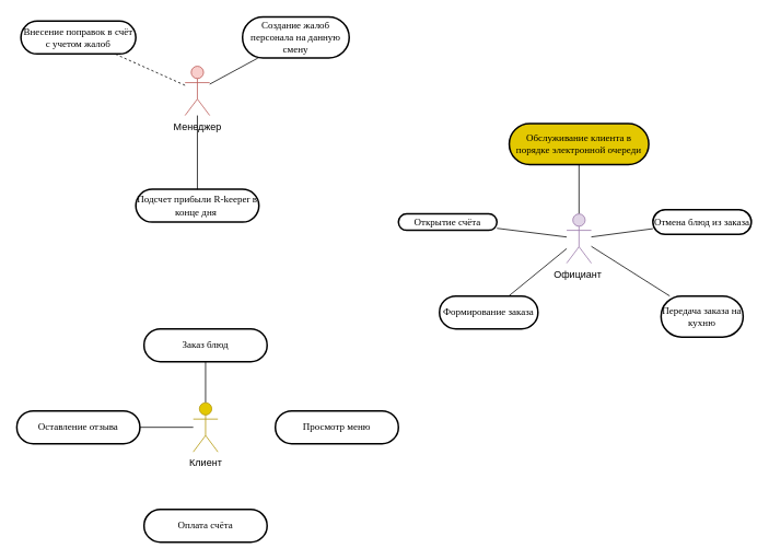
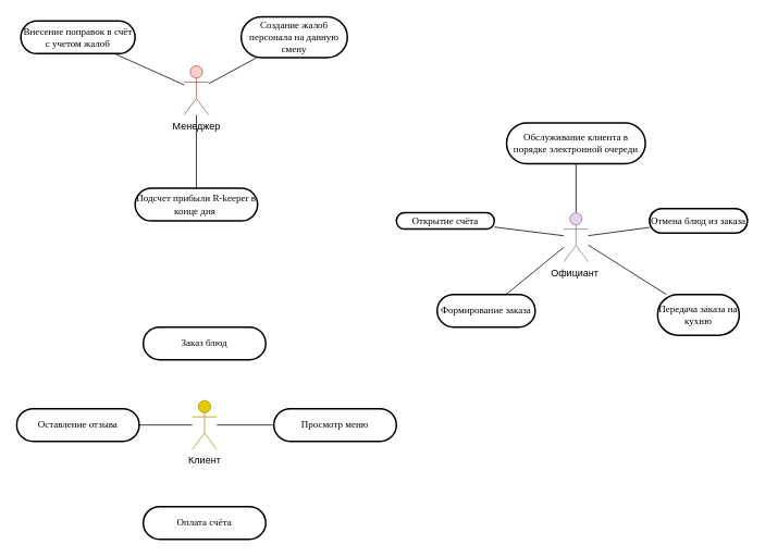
  <mxCell id="0" />
  <mxCell id="1" parent="0" />
  <mxCell id="2" value="Внесение поправок в счёт с учетом жалоб" style="whiteSpace=wrap;html=1;rounded=1;shadow=0;comic=0;labelBackgroundColor=none;strokeWidth=2;fontFamily=Verdana;fontSize=12;align=center;arcSize=50;" parent="1" vertex="1"><mxGeometry x="25" y="25" width="140" height="40" as="geometry" /></mxCell>
  <mxCell id="3" value="Создание жалоб персонала на данную смену" style="whiteSpace=wrap;html=1;rounded=1;shadow=0;comic=0;labelBackgroundColor=none;strokeWidth=2;fontFamily=Verdana;fontSize=12;align=center;arcSize=50;" parent="1" vertex="1"><mxGeometry x="295" y="20" width="130" height="50" as="geometry" /></mxCell>
  <mxCell id="4" value="Открытие счёта" style="whiteSpace=wrap;html=1;rounded=1;shadow=0;comic=0;labelBackgroundColor=none;strokeWidth=2;fontFamily=Verdana;fontSize=12;align=center;arcSize=50;" parent="1" vertex="1"><mxGeometry x="485" y="260" width="120" height="20" as="geometry" /></mxCell>
- <mxCell id="5" value="Обслуживание клиента в порядке электронной очереди" style="whiteSpace=wrap;html=1;rounded=1;shadow=0;comic=0;labelBackgroundColor=none;strokeWidth=2;fontFamily=Verdana;fontSize=12;align=center;arcSize=50;fillColor=#e3c800;" parent="1" vertex="1"><mxGeometry x="620" y="150" width="170" height="50" as="geometry" /></mxCell>
+ <mxCell id="5" value="Обслуживание клиента в порядке электронной очереди" style="whiteSpace=wrap;html=1;rounded=1;shadow=0;comic=0;labelBackgroundColor=none;strokeWidth=2;fontFamily=Verdana;fontSize=12;align=center;arcSize=50;" parent="1" vertex="1"><mxGeometry x="620" y="150" width="170" height="50" as="geometry" /></mxCell>
  <mxCell id="6" value="Отмена блюд из заказа" style="whiteSpace=wrap;html=1;rounded=1;shadow=0;comic=0;labelBackgroundColor=none;strokeWidth=2;fontFamily=Verdana;fontSize=12;align=center;arcSize=50;" parent="1" vertex="1"><mxGeometry x="795" y="255" width="120" height="30" as="geometry" /></mxCell>
  <mxCell id="7" value="Передача заказа на кухню" style="whiteSpace=wrap;html=1;rounded=1;shadow=0;comic=0;labelBackgroundColor=none;strokeWidth=2;fontFamily=Verdana;fontSize=12;align=center;arcSize=50;" parent="1" vertex="1"><mxGeometry x="805" y="360" width="100" height="50" as="geometry" /></mxCell>
  <mxCell id="8" value="Формирование заказа" style="whiteSpace=wrap;html=1;rounded=1;shadow=0;comic=0;labelBackgroundColor=none;strokeWidth=2;fontFamily=Verdana;fontSize=12;align=center;arcSize=50;" parent="1" vertex="1"><mxGeometry x="535" y="360" width="120" height="40" as="geometry" /></mxCell>
  <mxCell id="9" value="Подсчет прибыли R-keeper в конце дня&amp;nbsp;" style="whiteSpace=wrap;html=1;rounded=1;shadow=0;comic=0;labelBackgroundColor=none;strokeWidth=2;fontFamily=Verdana;fontSize=12;align=center;arcSize=50;" parent="1" vertex="1"><mxGeometry x="165" y="230" width="150" height="40" as="geometry" /></mxCell>
  <mxCell id="10" value="" style="edgeStyle=none;orthogonalLoop=1;jettySize=auto;html=1;endArrow=none;endFill=0;strokeColor=default;" edge="1" parent="1" source="13" target="9"><mxGeometry relative="1" as="geometry" /></mxCell>
  <mxCell id="11" value="" style="edgeStyle=none;orthogonalLoop=1;jettySize=auto;html=1;endArrow=none;endFill=0;strokeColor=default;" edge="1" parent="1" source="13" target="3"><mxGeometry relative="1" as="geometry"><mxPoint x="290" y="110" as="targetPoint" /></mxGeometry></mxCell>
- <mxCell id="12" style="edgeStyle=none;orthogonalLoop=1;jettySize=auto;html=1;endArrow=none;endFill=0;strokeColor=default;dashed=1;" edge="1" parent="1" source="13" target="2"><mxGeometry relative="1" as="geometry" /></mxCell>
+ <mxCell id="12" style="edgeStyle=none;orthogonalLoop=1;jettySize=auto;html=1;endArrow=none;endFill=0;strokeColor=default;" edge="1" parent="1" source="13" target="2"><mxGeometry relative="1" as="geometry" /></mxCell>
  <mxCell id="13" value="Менеджер" style="shape=umlActor;verticalLabelPosition=bottom;verticalAlign=top;html=1;outlineConnect=0;fillColor=#f8cecc;strokeColor=#b85450;" parent="1" vertex="1"><mxGeometry x="225" y="80" width="30" height="60" as="geometry" /></mxCell>
  <mxCell id="14" style="edgeStyle=none;orthogonalLoop=1;jettySize=auto;html=1;endArrow=none;endFill=0;strokeColor=default;" edge="1" parent="1" source="19" target="6"><mxGeometry relative="1" as="geometry" /></mxCell>
  <mxCell id="15" style="edgeStyle=none;orthogonalLoop=1;jettySize=auto;html=1;endArrow=none;endFill=0;strokeColor=default;" edge="1" parent="1" source="19" target="5"><mxGeometry relative="1" as="geometry" /></mxCell>
  <mxCell id="16" style="edgeStyle=none;orthogonalLoop=1;jettySize=auto;html=1;endArrow=none;endFill=0;strokeColor=default;" edge="1" parent="1" source="19" target="4"><mxGeometry relative="1" as="geometry" /></mxCell>
  <mxCell id="17" style="edgeStyle=none;orthogonalLoop=1;jettySize=auto;html=1;endArrow=none;endFill=0;strokeColor=default;" edge="1" parent="1" source="19" target="8"><mxGeometry relative="1" as="geometry" /></mxCell>
  <mxCell id="18" style="edgeStyle=none;orthogonalLoop=1;jettySize=auto;html=1;endArrow=none;endFill=0;strokeColor=default;" edge="1" parent="1" source="19" target="7"><mxGeometry relative="1" as="geometry" /></mxCell>
  <mxCell id="19" value="Официант&amp;nbsp;" style="shape=umlActor;verticalLabelPosition=bottom;verticalAlign=top;html=1;outlineConnect=0;fillColor=#e1d5e7;strokeColor=#9673a6;" parent="1" vertex="1"><mxGeometry x="690" y="260" width="30" height="60" as="geometry" /></mxCell>
- <mxCell id="20" value="" style="edgeStyle=none;orthogonalLoop=1;jettySize=auto;html=1;endArrow=none;endFill=0;strokeColor=default;" edge="1" parent="1" source="22" target="23"><mxGeometry relative="1" as="geometry" /></mxCell>
+ <mxCell id="20" value="" style="edgeStyle=none;orthogonalLoop=1;jettySize=auto;html=1;endArrow=none;endFill=0;strokeColor=default;" edge="1" parent="1" source="22" target="24"><mxGeometry relative="1" as="geometry" /></mxCell>
  <mxCell id="21" value="" style="edgeStyle=none;orthogonalLoop=1;jettySize=auto;html=1;endArrow=none;endFill=0;strokeColor=default;" edge="1" parent="1" source="22" target="26"><mxGeometry relative="1" as="geometry" /></mxCell>
  <mxCell id="22" value="Клиент" style="shape=umlActor;verticalLabelPosition=bottom;verticalAlign=top;html=1;outlineConnect=0;fillColor=#e3c800;strokeColor=#B09500;fontColor=#000000;" parent="1" vertex="1"><mxGeometry x="235" y="490" width="30" height="60" as="geometry" /></mxCell>
  <mxCell id="23" value="Заказ блюд" style="whiteSpace=wrap;html=1;rounded=1;shadow=0;comic=0;labelBackgroundColor=none;strokeWidth=2;fontFamily=Verdana;fontSize=12;align=center;arcSize=50;" parent="1" vertex="1"><mxGeometry x="175" y="400" width="150" height="40" as="geometry" /></mxCell>
  <mxCell id="24" value="Просмотр меню" style="whiteSpace=wrap;html=1;rounded=1;shadow=0;comic=0;labelBackgroundColor=none;strokeWidth=2;fontFamily=Verdana;fontSize=12;align=center;arcSize=50;" parent="1" vertex="1"><mxGeometry x="335" y="500" width="150" height="40" as="geometry" /></mxCell>
  <mxCell id="25" value="Оплата счёта" style="whiteSpace=wrap;html=1;rounded=1;shadow=0;comic=0;labelBackgroundColor=none;strokeWidth=2;fontFamily=Verdana;fontSize=12;align=center;arcSize=50;" parent="1" vertex="1"><mxGeometry x="175" y="620" width="150" height="40" as="geometry" /></mxCell>
  <mxCell id="26" value="Оставление отзыва" style="whiteSpace=wrap;html=1;rounded=1;shadow=0;comic=0;labelBackgroundColor=none;strokeWidth=2;fontFamily=Verdana;fontSize=12;align=center;arcSize=50;" parent="1" vertex="1"><mxGeometry x="20" y="500" width="150" height="40" as="geometry" /></mxCell>
